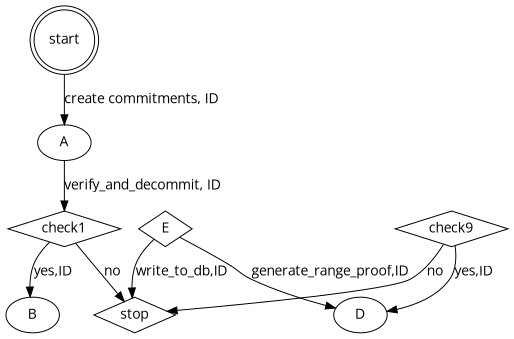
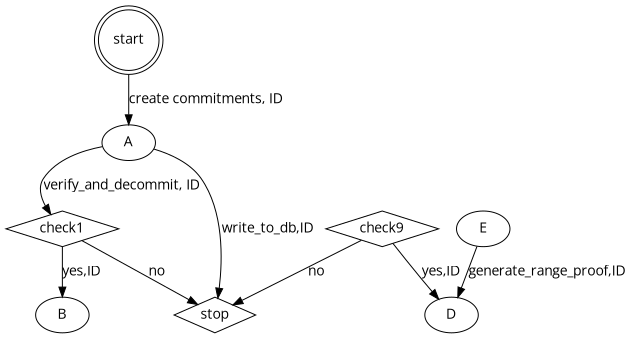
  digraph {
    fontname="Open Sans"
    node [fontname="Open Sans"]
    edge [fontname="Open Sans"]
    start [shape=doublecircle]
    A
    check1 [shape=diamond]
    stop [shape=diamond]
    B
    n6 [label=check9 shape=diamond]
    D
-   E [shape=diamond]
+   E
    start -> A [label="create commitments, ID"]
    A -> check1 [label="verify_and_decommit, ID"]
    check1 -> stop [label=no]
    check1 -> B [label="yes,ID"]
    n6 -> stop [label=no]
    n6 -> D [label="yes,ID"]
-   E -> stop [label="write_to_db,ID"]
+   A -> stop [label="write_to_db,ID"]
    E -> D [label="generate_range_proof,ID"]
  }
